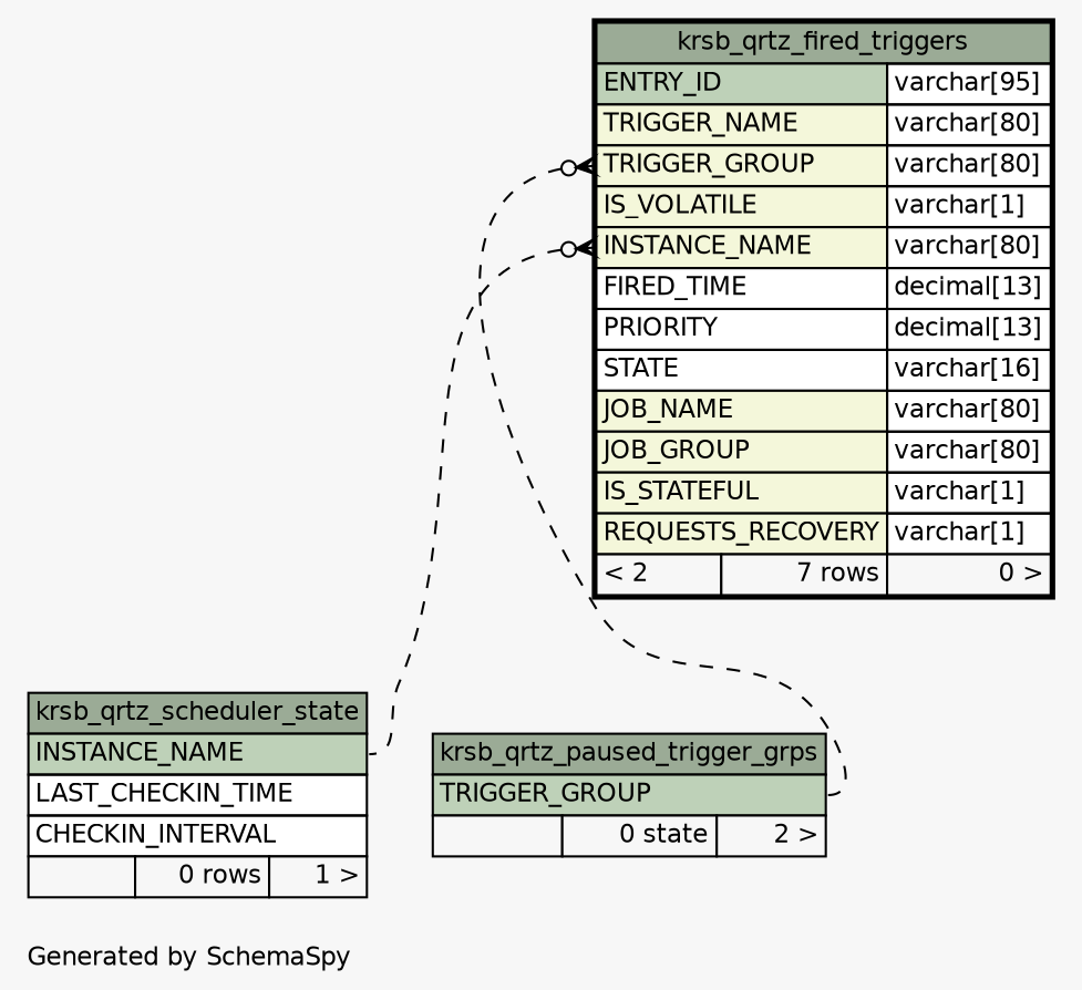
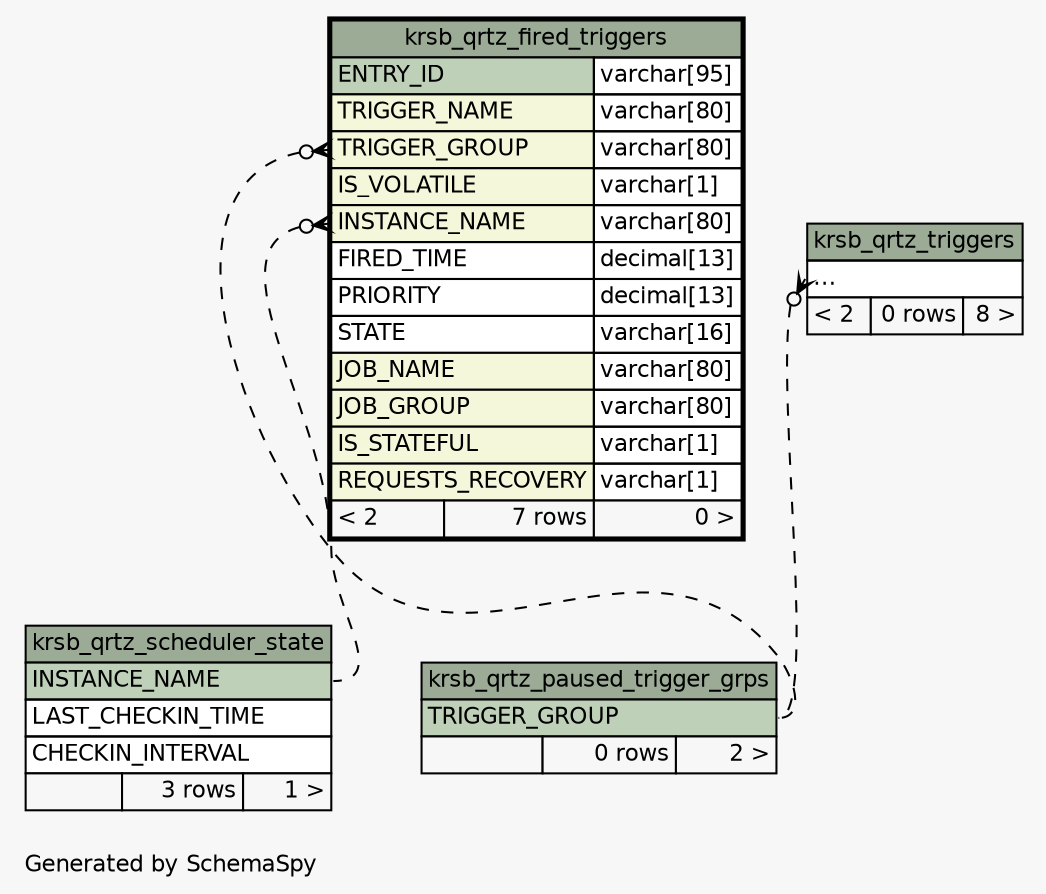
  digraph {
    bgcolor="#f7f7f7"
    fontname=Helvetica
    fontsize=11
    label="\nGenerated by SchemaSpy"
    labeljust=l
    nodesep=0.18
    rankdir=TB
    ranksep=0.46
    node [fontname=Helvetica fontsize=11 shape=plaintext]
    edge [arrowhead=none arrowsize=0.8 arrowtail=crowodot dir=back headport="TRIGGER_GROUP:e" style=dashed]
    n1 [label=<     <TABLE BORDER="2" CELLBORDER="1" CELLSPACING="0" BGCOLOR="#ffffff">       <TR><TD COLSPAN="3" BGCOLOR="#9bab96" ALIGN="CENTER">krsb_qrtz_fired_triggers</TD></TR>       <TR><TD PORT="ENTRY_ID" COLSPAN="2" BGCOLOR="#bed1b8" ALIGN="LEFT">ENTRY_ID</TD><TD PORT="ENTRY_ID.type" ALIGN="LEFT">varchar[95]</TD></TR>       <TR><TD PORT="TRIGGER_NAME" COLSPAN="2" BGCOLOR="#f4f7da" ALIGN="LEFT">TRIGGER_NAME</TD><TD PORT="TRIGGER_NAME.type" ALIGN="LEFT">varchar[80]</TD></TR>       <TR><TD PORT="TRIGGER_GROUP" COLSPAN="2" BGCOLOR="#f4f7da" ALIGN="LEFT">TRIGGER_GROUP</TD><TD PORT="TRIGGER_GROUP.type" ALIGN="LEFT">varchar[80]</TD></TR>       <TR><TD PORT="IS_VOLATILE" COLSPAN="2" BGCOLOR="#f4f7da" ALIGN="LEFT">IS_VOLATILE</TD><TD PORT="IS_VOLATILE.type" ALIGN="LEFT">varchar[1]</TD></TR>       <TR><TD PORT="INSTANCE_NAME" COLSPAN="2" BGCOLOR="#f4f7da" ALIGN="LEFT">INSTANCE_NAME</TD><TD PORT="INSTANCE_NAME.type" ALIGN="LEFT">varchar[80]</TD></TR>       <TR><TD PORT="FIRED_TIME" COLSPAN="2" ALIGN="LEFT">FIRED_TIME</TD><TD PORT="FIRED_TIME.type" ALIGN="LEFT">decimal[13]</TD></TR>       <TR><TD PORT="PRIORITY" COLSPAN="2" ALIGN="LEFT">PRIORITY</TD><TD PORT="PRIORITY.type" ALIGN="LEFT">decimal[13]</TD></TR>       <TR><TD PORT="STATE" COLSPAN="2" ALIGN="LEFT">STATE</TD><TD PORT="STATE.type" ALIGN="LEFT">varchar[16]</TD></TR>       <TR><TD PORT="JOB_NAME" COLSPAN="2" BGCOLOR="#f4f7da" ALIGN="LEFT">JOB_NAME</TD><TD PORT="JOB_NAME.type" ALIGN="LEFT">varchar[80]</TD></TR>       <TR><TD PORT="JOB_GROUP" COLSPAN="2" BGCOLOR="#f4f7da" ALIGN="LEFT">JOB_GROUP</TD><TD PORT="JOB_GROUP.type" ALIGN="LEFT">varchar[80]</TD></TR>       <TR><TD PORT="IS_STATEFUL" COLSPAN="2" BGCOLOR="#f4f7da" ALIGN="LEFT">IS_STATEFUL</TD><TD PORT="IS_STATEFUL.type" ALIGN="LEFT">varchar[1]</TD></TR>       <TR><TD PORT="REQUESTS_RECOVERY" COLSPAN="2" BGCOLOR="#f4f7da" ALIGN="LEFT">REQUESTS_RECOVERY</TD><TD PORT="REQUESTS_RECOVERY.type" ALIGN="LEFT">varchar[1]</TD></TR>       <TR><TD ALIGN="LEFT" BGCOLOR="#f7f7f7">&lt; 2</TD><TD ALIGN="RIGHT" BGCOLOR="#f7f7f7">7 rows</TD><TD ALIGN="RIGHT" BGCOLOR="#f7f7f7">0 &gt;</TD></TR>     </TABLE>>]
-   n2 [label=<     <TABLE BORDER="0" CELLBORDER="1" CELLSPACING="0" BGCOLOR="#ffffff">       <TR><TD COLSPAN="3" BGCOLOR="#9bab96" ALIGN="CENTER">krsb_qrtz_scheduler_state</TD></TR>       <TR><TD PORT="INSTANCE_NAME" COLSPAN="3" BGCOLOR="#bed1b8" ALIGN="LEFT">INSTANCE_NAME</TD></TR>       <TR><TD PORT="LAST_CHECKIN_TIME" COLSPAN="3" ALIGN="LEFT">LAST_CHECKIN_TIME</TD></TR>       <TR><TD PORT="CHECKIN_INTERVAL" COLSPAN="3" ALIGN="LEFT">CHECKIN_INTERVAL</TD></TR>       <TR><TD ALIGN="LEFT" BGCOLOR="#f7f7f7">  </TD><TD ALIGN="RIGHT" BGCOLOR="#f7f7f7">0 rows</TD><TD ALIGN="RIGHT" BGCOLOR="#f7f7f7">1 &gt;</TD></TR>     </TABLE>>]
-   n3 [label=<     <TABLE BORDER="0" CELLBORDER="1" CELLSPACING="0" BGCOLOR="#ffffff">       <TR><TD COLSPAN="3" BGCOLOR="#9bab96" ALIGN="CENTER">krsb_qrtz_paused_trigger_grps</TD></TR>       <TR><TD PORT="TRIGGER_GROUP" COLSPAN="3" BGCOLOR="#bed1b8" ALIGN="LEFT">TRIGGER_GROUP</TD></TR>       <TR><TD ALIGN="LEFT" BGCOLOR="#f7f7f7">  </TD><TD ALIGN="RIGHT" BGCOLOR="#f7f7f7">0 state</TD><TD ALIGN="RIGHT" BGCOLOR="#f7f7f7">2 &gt;</TD></TR>     </TABLE>>]
+   n2 [label=<     <TABLE BORDER="0" CELLBORDER="1" CELLSPACING="0" BGCOLOR="#ffffff">       <TR><TD COLSPAN="3" BGCOLOR="#9bab96" ALIGN="CENTER">krsb_qrtz_scheduler_state</TD></TR>       <TR><TD PORT="INSTANCE_NAME" COLSPAN="3" BGCOLOR="#bed1b8" ALIGN="LEFT">INSTANCE_NAME</TD></TR>       <TR><TD PORT="LAST_CHECKIN_TIME" COLSPAN="3" ALIGN="LEFT">LAST_CHECKIN_TIME</TD></TR>       <TR><TD PORT="CHECKIN_INTERVAL" COLSPAN="3" ALIGN="LEFT">CHECKIN_INTERVAL</TD></TR>       <TR><TD ALIGN="LEFT" BGCOLOR="#f7f7f7">  </TD><TD ALIGN="RIGHT" BGCOLOR="#f7f7f7">3 rows</TD><TD ALIGN="RIGHT" BGCOLOR="#f7f7f7">1 &gt;</TD></TR>     </TABLE>>]
+   n3 [label=<     <TABLE BORDER="0" CELLBORDER="1" CELLSPACING="0" BGCOLOR="#ffffff">       <TR><TD COLSPAN="3" BGCOLOR="#9bab96" ALIGN="CENTER">krsb_qrtz_paused_trigger_grps</TD></TR>       <TR><TD PORT="TRIGGER_GROUP" COLSPAN="3" BGCOLOR="#bed1b8" ALIGN="LEFT">TRIGGER_GROUP</TD></TR>       <TR><TD ALIGN="LEFT" BGCOLOR="#f7f7f7">  </TD><TD ALIGN="RIGHT" BGCOLOR="#f7f7f7">0 rows</TD><TD ALIGN="RIGHT" BGCOLOR="#f7f7f7">2 &gt;</TD></TR>     </TABLE>>]
+   n4 [label=<     <TABLE BORDER="0" CELLBORDER="1" CELLSPACING="0" BGCOLOR="#ffffff">       <TR><TD COLSPAN="3" BGCOLOR="#9bab96" ALIGN="CENTER">krsb_qrtz_triggers</TD></TR>       <TR><TD PORT="elipses" COLSPAN="3" ALIGN="LEFT">...</TD></TR>       <TR><TD ALIGN="LEFT" BGCOLOR="#f7f7f7">&lt; 2</TD><TD ALIGN="RIGHT" BGCOLOR="#f7f7f7">0 rows</TD><TD ALIGN="RIGHT" BGCOLOR="#f7f7f7">8 &gt;</TD></TR>     </TABLE>>]
    n1 -> n2 [headport="INSTANCE_NAME:e" tailport="INSTANCE_NAME:w"]
    n1 -> n3 [tailport="TRIGGER_GROUP:w"]
+   n4 -> n3 [tailport="elipses:w"]
  }
